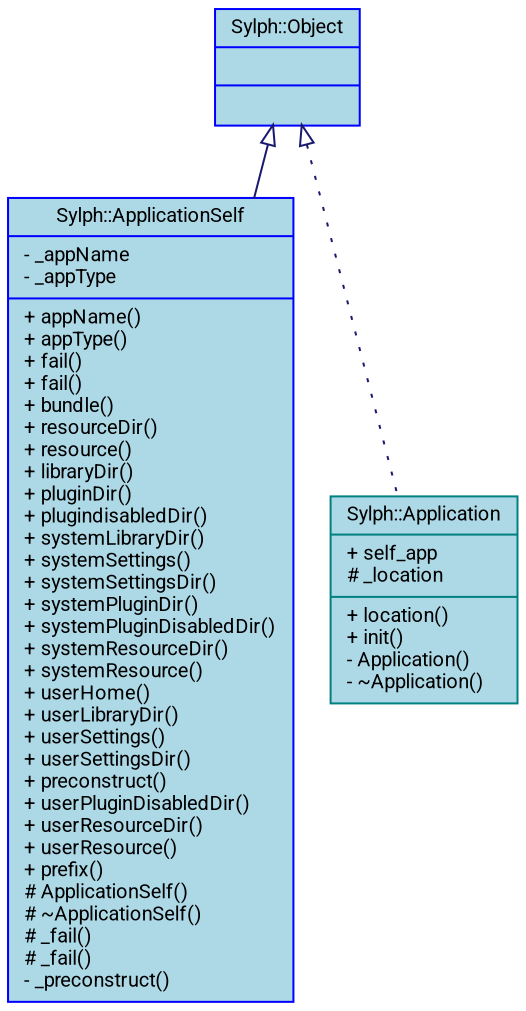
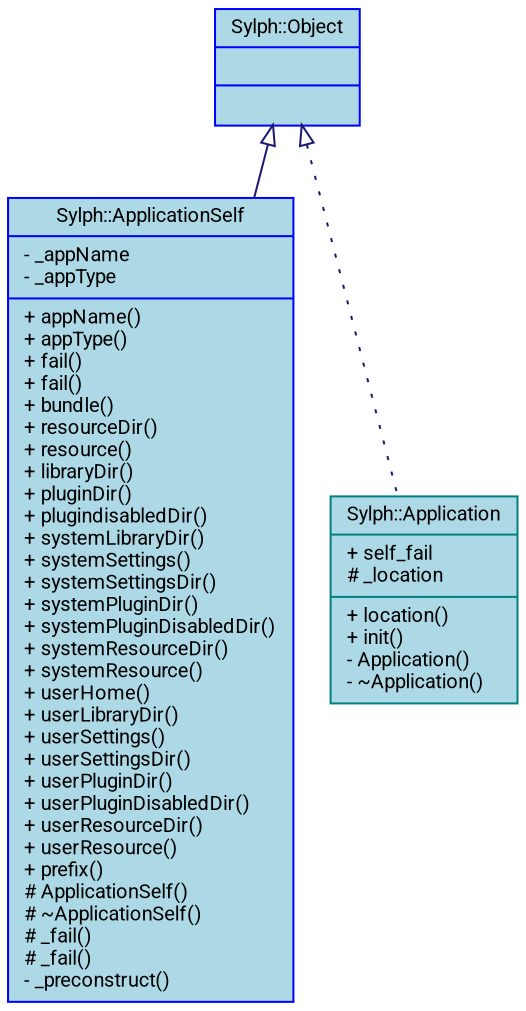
  digraph {
    fontname=Roboto
    node [color=blue fillcolor=lightblue fontname=Roboto fontsize=10 shape=record style=filled]
    edge [arrowtail=empty color=midnightblue dir=back fontname=Roboto fontsize=10 labelfontname=FreeSans labelfontsize=10]
-   n1 [fontcolor=black height=0.2 label="{Sylph::ApplicationSelf\n|- _appName\l- _appType\l|+ appName()\l+ appType()\l+ fail()\l+ fail()\l+ bundle()\l+ resourceDir()\l+ resource()\l+ libraryDir()\l+ pluginDir()\l+ plugindisabledDir()\l+ systemLibraryDir()\l+ systemSettings()\l+ systemSettingsDir()\l+ systemPluginDir()\l+ systemPluginDisabledDir()\l+ systemResourceDir()\l+ systemResource()\l+ userHome()\l+ userLibraryDir()\l+ userSettings()\l+ userSettingsDir()\l+ preconstruct()\l+ userPluginDisabledDir()\l+ userResourceDir()\l+ userResource()\l+ prefix()\l# ApplicationSelf()\l# ~ApplicationSelf()\l# _fail()\l# _fail()\l- _preconstruct()\l}" width=0.4]
-   n2 [color=teal height=0.2 label="{Sylph::Application\n|+ self_app\l# _location\l|+ location()\l+ init()\l- Application()\l- ~Application()\l}" width=0.4]
+   n1 [fontcolor=black height=0.2 label="{Sylph::ApplicationSelf\n|- _appName\l- _appType\l|+ appName()\l+ appType()\l+ fail()\l+ fail()\l+ bundle()\l+ resourceDir()\l+ resource()\l+ libraryDir()\l+ pluginDir()\l+ plugindisabledDir()\l+ systemLibraryDir()\l+ systemSettings()\l+ systemSettingsDir()\l+ systemPluginDir()\l+ systemPluginDisabledDir()\l+ systemResourceDir()\l+ systemResource()\l+ userHome()\l+ userLibraryDir()\l+ userSettings()\l+ userSettingsDir()\l+ userPluginDir()\l+ userPluginDisabledDir()\l+ userResourceDir()\l+ userResource()\l+ prefix()\l# ApplicationSelf()\l# ~ApplicationSelf()\l# _fail()\l# _fail()\l- _preconstruct()\l}" width=0.4]
+   n2 [color=teal height=0.2 label="{Sylph::Application\n|+ self_fail\l# _location\l|+ location()\l+ init()\l- Application()\l- ~Application()\l}" width=0.4]
    n3 [height=0.2 label="{Sylph::Object\n||}" width=0.4]
    n3 -> n1 [style=solid]
    n3 -> n2 [style=dotted]
  }
